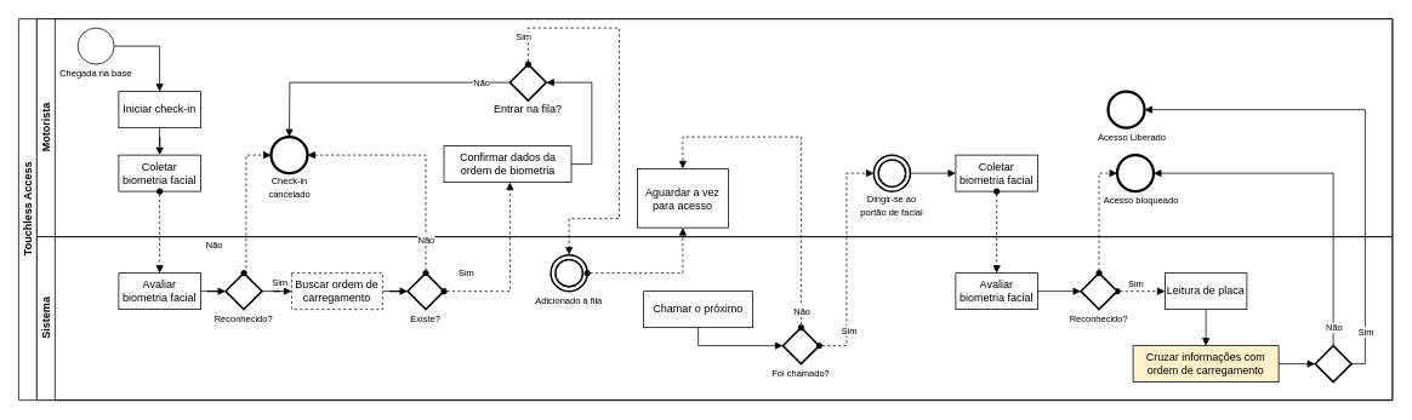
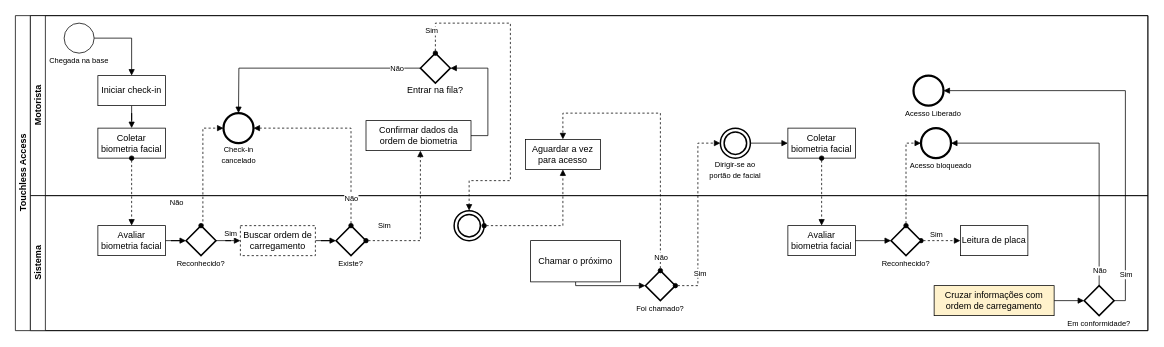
  <mxCell id="0" />
  <mxCell id="1" parent="0" />
  <mxCell id="2" value="Touchless Access" style="swimlane;html=1;childLayout=stackLayout;resizeParent=1;resizeParentMax=0;horizontal=0;startSize=20;horizontalStack=0;" vertex="1" parent="1"><mxGeometry x="20" y="20" width="1510" height="420" as="geometry" /></mxCell>
  <mxCell id="3" value="Motorista" style="swimlane;html=1;startSize=20;horizontal=0;" vertex="1" parent="2"><mxGeometry x="20" width="1490" height="240" as="geometry" /></mxCell>
  <mxCell id="4" value="" style="edgeStyle=orthogonalEdgeStyle;rounded=0;orthogonalLoop=1;jettySize=auto;html=1;endArrow=block;endFill=1;" edge="1" parent="3" source="5" target="7"><mxGeometry relative="1" as="geometry" /></mxCell>
  <mxCell id="5" value="" style="ellipse;whiteSpace=wrap;html=1;" vertex="1" parent="3"><mxGeometry x="45" y="10" width="40" height="40" as="geometry" /></mxCell>
  <mxCell id="6" style="edgeStyle=orthogonalEdgeStyle;rounded=0;orthogonalLoop=1;jettySize=auto;html=1;fontSize=10;endArrow=block;endFill=1;" edge="1" parent="3" source="7" target="9"><mxGeometry relative="1" as="geometry" /></mxCell>
  <mxCell id="7" value="Iniciar check-in" style="rounded=0;whiteSpace=wrap;html=1;fontFamily=Helvetica;fontSize=12;fontColor=#000000;align=center;" vertex="1" parent="3"><mxGeometry x="90" y="80" width="90" height="40" as="geometry" /></mxCell>
  <mxCell id="8" value="&lt;font style=&quot;font-size: 10px;&quot;&gt;Chegada na base&lt;/font&gt;" style="text;html=1;strokeColor=none;fillColor=none;align=center;verticalAlign=middle;whiteSpace=wrap;rounded=0;" vertex="1" parent="3"><mxGeometry x="20" y="50" width="90" height="20" as="geometry" /></mxCell>
  <mxCell id="9" value="Coletar biometria facial" style="rounded=0;whiteSpace=wrap;html=1;fontFamily=Helvetica;fontSize=12;fontColor=#000000;align=center;" vertex="1" parent="3"><mxGeometry x="90" y="150" width="90" height="40" as="geometry" /></mxCell>
  <mxCell id="10" style="edgeStyle=orthogonalEdgeStyle;rounded=0;orthogonalLoop=1;jettySize=auto;html=1;fontSize=10;endArrow=block;endFill=1;entryX=1;entryY=0.5;entryDx=0;entryDy=0;" edge="1" parent="3" source="11" target="15"><mxGeometry relative="1" as="geometry"><mxPoint x="600" y="110" as="targetPoint" /><Array as="points"><mxPoint x="610" y="160" /><mxPoint x="610" y="70" /></Array></mxGeometry></mxCell>
  <mxCell id="11" value="Confirmar dados da ordem de biometria" style="rounded=0;whiteSpace=wrap;html=1;fontFamily=Helvetica;fontSize=12;fontColor=#000000;align=center;" vertex="1" parent="3"><mxGeometry x="447.5" y="140" width="140" height="40" as="geometry" /></mxCell>
  <mxCell id="12" value="Não" style="edgeStyle=orthogonalEdgeStyle;rounded=0;orthogonalLoop=1;jettySize=auto;html=1;fontSize=10;endArrow=block;endFill=1;" edge="1" parent="3" source="15" target="29"><mxGeometry x="-0.792" relative="1" as="geometry"><Array as="points"><mxPoint x="278" y="70" /></Array><mxPoint as="offset" /></mxGeometry></mxCell>
- <mxCell id="13" value="Aguardar a vez para acesso" style="rounded=0;whiteSpace=wrap;html=1;fontFamily=Helvetica;fontSize=12;fontColor=#000000;align=center;" vertex="1" parent="3"><mxGeometry x="660" y="165" width="100" height="65" as="geometry" /></mxCell>
+ <mxCell id="13" value="Aguardar a vez para acesso" style="rounded=0;whiteSpace=wrap;html=1;fontFamily=Helvetica;fontSize=12;fontColor=#000000;align=center;" vertex="1" parent="3"><mxGeometry x="660" y="165" width="100" height="40" as="geometry" /></mxCell>
  <mxCell id="14" value="" style="group" connectable="0" vertex="1" parent="3"><mxGeometry x="500" y="50" width="80" height="60" as="geometry" /></mxCell>
  <mxCell id="15" value="" style="rhombus;whiteSpace=wrap;html=1;fontFamily=Helvetica;fontSize=12;fontColor=#000000;align=center;strokeWidth=2;" vertex="1" parent="14"><mxGeometry x="20" width="40" height="40" as="geometry" /></mxCell>
  <mxCell id="16" value="&lt;span style=&quot;font-size: 12px;&quot;&gt;Entrar na fila?&lt;/span&gt;" style="text;html=1;strokeColor=none;fillColor=none;align=center;verticalAlign=middle;whiteSpace=wrap;rounded=0;fontSize=10;" vertex="1" parent="14"><mxGeometry y="40" width="80" height="20" as="geometry" /></mxCell>
  <mxCell id="17" value="" style="group" connectable="0" vertex="1" parent="3"><mxGeometry x="900" y="150" width="80" height="70" as="geometry" /></mxCell>
  <mxCell id="18" value="&lt;span style=&quot;font-size: 10px;&quot;&gt;Dirigir-se ao portão de facial&lt;/span&gt;" style="text;html=1;strokeColor=none;fillColor=none;align=center;verticalAlign=middle;whiteSpace=wrap;rounded=0;" vertex="1" parent="17"><mxGeometry y="40" width="80" height="30" as="geometry" /></mxCell>
  <mxCell id="19" value="" style="ellipse;shape=doubleEllipse;whiteSpace=wrap;html=1;aspect=fixed;rounded=0;shadow=0;sketch=0;fontSize=10;strokeColor=default;gradientColor=none;fillColor=#FFFFFF;strokeWidth=2;" vertex="1" parent="17"><mxGeometry x="20" width="40" height="40" as="geometry" /></mxCell>
  <mxCell id="20" value="Coletar biometria facial" style="rounded=0;whiteSpace=wrap;html=1;fontFamily=Helvetica;fontSize=12;fontColor=#000000;align=center;" vertex="1" parent="3"><mxGeometry x="1010" y="150" width="90" height="40" as="geometry" /></mxCell>
  <mxCell id="21" style="edgeStyle=orthogonalEdgeStyle;rounded=0;orthogonalLoop=1;jettySize=auto;html=1;fontSize=10;startArrow=none;startFill=0;endArrow=block;endFill=1;" edge="1" parent="3" source="19" target="20"><mxGeometry relative="1" as="geometry" /></mxCell>
  <mxCell id="22" value="" style="group" connectable="0" vertex="1" parent="3"><mxGeometry x="1170" y="150" width="87.5" height="60" as="geometry" /></mxCell>
  <mxCell id="23" value="" style="ellipse;whiteSpace=wrap;html=1;strokeWidth=3;" vertex="1" parent="22"><mxGeometry x="17.5" width="40" height="40" as="geometry" /></mxCell>
  <mxCell id="24" value="&lt;span style=&quot;font-size: 10px;&quot;&gt;Acesso bloqueado&lt;/span&gt;" style="text;html=1;strokeColor=none;fillColor=none;align=center;verticalAlign=middle;whiteSpace=wrap;rounded=0;" vertex="1" parent="22"><mxGeometry y="40" width="87.5" height="20" as="geometry" /></mxCell>
  <mxCell id="25" value="" style="group" connectable="0" vertex="1" parent="3"><mxGeometry x="1160" y="80" width="87.5" height="60" as="geometry" /></mxCell>
  <mxCell id="26" value="" style="ellipse;whiteSpace=wrap;html=1;strokeWidth=3;" vertex="1" parent="25"><mxGeometry x="17.5" width="40" height="40" as="geometry" /></mxCell>
  <mxCell id="27" value="&lt;span style=&quot;font-size: 10px;&quot;&gt;Acesso Liberado&lt;/span&gt;" style="text;html=1;strokeColor=none;fillColor=none;align=center;verticalAlign=middle;whiteSpace=wrap;rounded=0;" vertex="1" parent="25"><mxGeometry y="40" width="87.5" height="20" as="geometry" /></mxCell>
  <mxCell id="28" value="" style="group" connectable="0" vertex="1" parent="3"><mxGeometry x="247.5" y="130" width="60" height="70" as="geometry" /></mxCell>
  <mxCell id="29" value="" style="ellipse;whiteSpace=wrap;html=1;perimeterSpacing=0;shadow=0;sketch=0;strokeColor=default;strokeWidth=3;" vertex="1" parent="28"><mxGeometry x="10" width="40" height="40" as="geometry" /></mxCell>
  <mxCell id="30" value="&lt;span style=&quot;font-size: 10px;&quot;&gt;Check-in&lt;br&gt;cancelado&lt;/span&gt;" style="text;html=1;strokeColor=none;fillColor=none;align=center;verticalAlign=middle;whiteSpace=wrap;rounded=0;" vertex="1" parent="28"><mxGeometry y="40" width="60" height="30" as="geometry" /></mxCell>
  <mxCell id="31" value="Sistema" style="swimlane;html=1;startSize=20;horizontal=0;" vertex="1" parent="2"><mxGeometry x="20" y="240" width="1490" height="180" as="geometry" /></mxCell>
  <mxCell id="32" style="edgeStyle=orthogonalEdgeStyle;rounded=0;orthogonalLoop=1;jettySize=auto;html=1;fontSize=10;endArrow=block;endFill=1;" edge="1" parent="31" source="33" target="44"><mxGeometry relative="1" as="geometry" /></mxCell>
  <mxCell id="33" value="Avaliar biometria facial" style="rounded=0;whiteSpace=wrap;html=1;fontFamily=Helvetica;fontSize=12;fontColor=#000000;align=center;" vertex="1" parent="31"><mxGeometry x="90" y="40" width="90" height="40" as="geometry" /></mxCell>
  <mxCell id="34" value="Sim" style="edgeStyle=orthogonalEdgeStyle;rounded=0;orthogonalLoop=1;jettySize=auto;html=1;fontSize=10;endArrow=block;endFill=1;" edge="1" parent="31" source="44" target="36"><mxGeometry x="-0.2" y="10" relative="1" as="geometry"><mxPoint as="offset" /></mxGeometry></mxCell>
  <mxCell id="35" style="edgeStyle=orthogonalEdgeStyle;rounded=0;orthogonalLoop=1;jettySize=auto;html=1;fontSize=10;endArrow=block;endFill=1;" edge="1" parent="31" source="36" target="41"><mxGeometry relative="1" as="geometry" /></mxCell>
  <mxCell id="36" value="Buscar ordem de carregamento" style="rounded=0;whiteSpace=wrap;html=1;fontFamily=Helvetica;fontSize=12;fontColor=#000000;align=center;dashed=1;" vertex="1" parent="31"><mxGeometry x="280" y="40" width="100" height="40" as="geometry" /></mxCell>
  <mxCell id="37" value="" style="group" connectable="0" vertex="1" parent="31"><mxGeometry x="540" y="20" width="90" height="60" as="geometry" /></mxCell>
- <mxCell id="38" value="&lt;span style=&quot;font-size: 10px;&quot;&gt;Adicionado à fila&lt;/span&gt;" style="text;html=1;strokeColor=none;fillColor=none;align=center;verticalAlign=middle;whiteSpace=wrap;rounded=0;" vertex="1" parent="37"><mxGeometry y="40" width="90" height="20" as="geometry" /></mxCell>
  <mxCell id="39" value="" style="ellipse;shape=doubleEllipse;whiteSpace=wrap;html=1;aspect=fixed;rounded=0;shadow=0;sketch=0;fontSize=10;strokeColor=default;gradientColor=none;fillColor=#FFFFFF;strokeWidth=2;" vertex="1" parent="37"><mxGeometry x="25" width="40" height="40" as="geometry" /></mxCell>
  <mxCell id="40" value="" style="group" connectable="0" vertex="1" parent="31"><mxGeometry x="400" y="40" width="55" height="60" as="geometry" /></mxCell>
  <mxCell id="41" value="" style="rhombus;whiteSpace=wrap;html=1;fontFamily=Helvetica;fontSize=12;fontColor=#000000;align=center;strokeWidth=2;" vertex="1" parent="40"><mxGeometry x="7.5" width="40" height="40" as="geometry" /></mxCell>
  <mxCell id="42" value="&lt;span style=&quot;font-size: 10px;&quot;&gt;Existe?&lt;/span&gt;" style="text;html=1;strokeColor=none;fillColor=none;align=center;verticalAlign=middle;whiteSpace=wrap;rounded=0;" vertex="1" parent="40"><mxGeometry y="40" width="55" height="20" as="geometry" /></mxCell>
  <mxCell id="43" value="" style="group" connectable="0" vertex="1" parent="31"><mxGeometry x="190" y="40" width="75" height="60" as="geometry" /></mxCell>
  <mxCell id="44" value="" style="rhombus;whiteSpace=wrap;html=1;fontFamily=Helvetica;fontSize=12;fontColor=#000000;align=center;strokeWidth=2;" vertex="1" parent="43"><mxGeometry x="17.5" width="40" height="40" as="geometry" /></mxCell>
  <mxCell id="45" value="&lt;span style=&quot;font-size: 10px;&quot;&gt;Reconhecido?&lt;/span&gt;" style="text;html=1;strokeColor=none;fillColor=none;align=center;verticalAlign=middle;whiteSpace=wrap;rounded=0;" vertex="1" parent="43"><mxGeometry y="40" width="75" height="20" as="geometry" /></mxCell>
  <mxCell id="46" style="edgeStyle=orthogonalEdgeStyle;rounded=0;orthogonalLoop=1;jettySize=auto;html=1;fontSize=10;endArrow=block;endFill=1;" edge="1" parent="31" source="47" target="60"><mxGeometry relative="1" as="geometry"><Array as="points"><mxPoint x="727" y="120" /></Array></mxGeometry></mxCell>
- <mxCell id="47" value="Chamar o próximo" style="rounded=0;whiteSpace=wrap;html=1;fontFamily=Helvetica;fontSize=12;fontColor=#000000;align=center;" vertex="1" parent="31"><mxGeometry x="667" y="60" width="120" height="40" as="geometry" /></mxCell>
+ <mxCell id="47" value="Chamar o próximo" style="rounded=0;whiteSpace=wrap;html=1;fontFamily=Helvetica;fontSize=12;fontColor=#000000;align=center;" vertex="1" parent="31"><mxGeometry x="667" y="60" width="120" height="55" as="geometry" /></mxCell>
  <mxCell id="48" value="Avaliar biometria facial" style="rounded=0;whiteSpace=wrap;html=1;fontFamily=Helvetica;fontSize=12;fontColor=#000000;align=center;" vertex="1" parent="31"><mxGeometry x="1010" y="40" width="90" height="40" as="geometry" /></mxCell>
  <mxCell id="49" style="edgeStyle=orthogonalEdgeStyle;rounded=0;orthogonalLoop=1;jettySize=auto;html=1;fontSize=10;endArrow=block;endFill=1;" edge="1" parent="31" source="48" target="63"><mxGeometry relative="1" as="geometry" /></mxCell>
- <mxCell id="50" style="edgeStyle=orthogonalEdgeStyle;rounded=0;orthogonalLoop=1;jettySize=auto;html=1;fontSize=10;startArrow=none;startFill=0;endArrow=block;endFill=1;" edge="1" parent="31" source="51" target="55"><mxGeometry relative="1" as="geometry" /></mxCell>
  <mxCell id="51" value="Leitura de placa" style="rounded=0;whiteSpace=wrap;html=1;fontFamily=Helvetica;fontSize=12;fontColor=#000000;align=center;" vertex="1" parent="31"><mxGeometry x="1240" y="40" width="90" height="40" as="geometry" /></mxCell>
  <mxCell id="52" style="edgeStyle=orthogonalEdgeStyle;rounded=0;orthogonalLoop=1;jettySize=auto;html=1;dashed=1;fontSize=10;startArrow=oval;startFill=1;endArrow=block;endFill=1;" edge="1" parent="31" source="63" target="51"><mxGeometry relative="1" as="geometry" /></mxCell>
  <mxCell id="53" value="Sim" style="edgeLabel;html=1;align=center;verticalAlign=middle;resizable=0;points=[];fontSize=10;" connectable="0" vertex="1" parent="52"><mxGeometry x="-0.241" y="3" relative="1" as="geometry"><mxPoint y="-7" as="offset" /></mxGeometry></mxCell>
  <mxCell id="54" style="edgeStyle=orthogonalEdgeStyle;rounded=0;orthogonalLoop=1;jettySize=auto;html=1;entryX=0;entryY=0.5;entryDx=0;entryDy=0;fontSize=10;startArrow=none;startFill=0;endArrow=block;endFill=1;" edge="1" parent="31" source="55" target="57"><mxGeometry relative="1" as="geometry" /></mxCell>
  <mxCell id="55" value="Cruzar informações com ordem de carregamento" style="rounded=0;whiteSpace=wrap;html=1;fontFamily=Helvetica;fontSize=12;fontColor=#000000;align=center;fillColor=#fff2cc;" vertex="1" parent="31"><mxGeometry x="1205" y="120" width="160" height="40" as="geometry" /></mxCell>
  <mxCell id="56" value="" style="group" connectable="0" vertex="1" parent="31"><mxGeometry x="1380" y="120" width="90" height="60" as="geometry" /></mxCell>
  <mxCell id="57" value="" style="rhombus;whiteSpace=wrap;html=1;fontFamily=Helvetica;fontSize=12;fontColor=#000000;align=center;strokeWidth=2;" vertex="1" parent="56"><mxGeometry x="25" width="40" height="40" as="geometry" /></mxCell>
+ <mxCell id="58" value="&lt;span style=&quot;font-size: 10px;&quot;&gt;Em conformidade?&lt;/span&gt;" style="text;html=1;strokeColor=none;fillColor=none;align=center;verticalAlign=middle;whiteSpace=wrap;rounded=0;" vertex="1" parent="56"><mxGeometry y="40" width="90" height="20" as="geometry" /></mxCell>
  <mxCell id="59" value="" style="group" connectable="0" vertex="1" parent="31"><mxGeometry x="800" y="100" width="80" height="60" as="geometry" /></mxCell>
  <mxCell id="60" value="" style="rhombus;whiteSpace=wrap;html=1;fontFamily=Helvetica;fontSize=12;fontColor=#000000;align=center;strokeWidth=2;" vertex="1" parent="59"><mxGeometry x="20" width="40" height="40" as="geometry" /></mxCell>
  <mxCell id="61" value="&lt;span style=&quot;font-size: 10px;&quot;&gt;Foi chamado?&lt;/span&gt;" style="text;html=1;strokeColor=none;fillColor=none;align=center;verticalAlign=middle;whiteSpace=wrap;rounded=0;" vertex="1" parent="59"><mxGeometry y="40" width="80" height="20" as="geometry" /></mxCell>
  <mxCell id="62" value="" style="group" connectable="0" vertex="1" parent="31"><mxGeometry x="1130" y="40" width="75" height="60" as="geometry" /></mxCell>
  <mxCell id="63" value="" style="rhombus;whiteSpace=wrap;html=1;fontFamily=Helvetica;fontSize=12;fontColor=#000000;align=center;strokeWidth=2;" vertex="1" parent="62"><mxGeometry x="17.5" width="40" height="40" as="geometry" /></mxCell>
  <mxCell id="64" value="&lt;span style=&quot;font-size: 10px;&quot;&gt;Reconhecido?&lt;/span&gt;" style="text;html=1;strokeColor=none;fillColor=none;align=center;verticalAlign=middle;whiteSpace=wrap;rounded=0;" vertex="1" parent="62"><mxGeometry y="40" width="75" height="20" as="geometry" /></mxCell>
  <mxCell id="65" style="edgeStyle=orthogonalEdgeStyle;rounded=0;orthogonalLoop=1;jettySize=auto;html=1;fontSize=10;endArrow=block;endFill=1;startArrow=oval;startFill=1;dashed=1;" edge="1" parent="2" source="9" target="33"><mxGeometry relative="1" as="geometry" /></mxCell>
  <mxCell id="66" style="edgeStyle=orthogonalEdgeStyle;rounded=0;orthogonalLoop=1;jettySize=auto;html=1;exitX=0.5;exitY=0;exitDx=0;exitDy=0;fontSize=10;endArrow=block;endFill=1;startArrow=oval;startFill=1;dashed=1;" edge="1" parent="2" source="44" target="29"><mxGeometry relative="1" as="geometry"><Array as="points"><mxPoint x="250" y="280" /><mxPoint x="250" y="150" /></Array></mxGeometry></mxCell>
  <mxCell id="67" value="Não" style="edgeLabel;html=1;align=center;verticalAlign=middle;resizable=0;points=[];fontSize=10;" connectable="0" vertex="1" parent="66"><mxGeometry x="0.425" relative="1" as="geometry"><mxPoint x="-36" y="80" as="offset" /></mxGeometry></mxCell>
  <mxCell id="68" style="edgeStyle=orthogonalEdgeStyle;rounded=0;orthogonalLoop=1;jettySize=auto;html=1;entryX=1;entryY=0.5;entryDx=0;entryDy=0;fontSize=10;endArrow=block;endFill=1;startArrow=oval;startFill=1;dashed=1;" edge="1" parent="2" source="41" target="29"><mxGeometry relative="1" as="geometry"><Array as="points"><mxPoint x="448" y="150" /></Array></mxGeometry></mxCell>
  <mxCell id="69" value="Não" style="edgeLabel;html=1;align=center;verticalAlign=middle;resizable=0;points=[];fontSize=10;" connectable="0" vertex="1" parent="68"><mxGeometry x="-0.475" y="-2" relative="1" as="geometry"><mxPoint x="-2" y="30" as="offset" /></mxGeometry></mxCell>
  <mxCell id="70" style="edgeStyle=orthogonalEdgeStyle;rounded=0;orthogonalLoop=1;jettySize=auto;html=1;fontSize=10;endArrow=block;endFill=1;startArrow=oval;startFill=1;dashed=1;" edge="1" parent="2" source="41" target="11"><mxGeometry relative="1" as="geometry"><mxPoint x="580" y="130" as="targetPoint" /><Array as="points"><mxPoint x="540" y="300" /></Array></mxGeometry></mxCell>
  <mxCell id="71" value="Sim" style="edgeLabel;html=1;align=center;verticalAlign=middle;resizable=0;points=[];fontSize=10;" connectable="0" vertex="1" parent="70"><mxGeometry x="-0.126" relative="1" as="geometry"><mxPoint x="-49" y="-10" as="offset" /></mxGeometry></mxCell>
  <mxCell id="72" style="edgeStyle=orthogonalEdgeStyle;rounded=0;orthogonalLoop=1;jettySize=auto;html=1;fontSize=10;endArrow=block;endFill=1;startArrow=oval;startFill=1;dashed=1;" edge="1" parent="2" source="15" target="39"><mxGeometry relative="1" as="geometry"><mxPoint x="730.0" y="40" as="targetPoint" /><Array as="points"><mxPoint x="560" y="10" /><mxPoint x="660" y="10" /><mxPoint x="660" y="220" /><mxPoint x="605" y="220" /></Array></mxGeometry></mxCell>
  <mxCell id="73" value="Sim" style="edgeLabel;html=1;align=center;verticalAlign=middle;resizable=0;points=[];fontSize=10;" connectable="0" vertex="1" parent="72"><mxGeometry x="-0.362" y="-3" relative="1" as="geometry"><mxPoint x="-103" y="7" as="offset" /></mxGeometry></mxCell>
  <mxCell id="74" style="edgeStyle=orthogonalEdgeStyle;rounded=0;orthogonalLoop=1;jettySize=auto;html=1;fontSize=10;endArrow=block;endFill=1;startArrow=oval;startFill=1;dashed=1;" edge="1" parent="2" source="39" target="13"><mxGeometry relative="1" as="geometry"><Array as="points"><mxPoint x="730" y="280" /></Array></mxGeometry></mxCell>
  <mxCell id="75" style="edgeStyle=orthogonalEdgeStyle;rounded=0;orthogonalLoop=1;jettySize=auto;html=1;entryX=0.5;entryY=0;entryDx=0;entryDy=0;fontSize=10;endArrow=block;endFill=1;startArrow=oval;startFill=1;dashed=1;" edge="1" parent="2" source="60" target="13"><mxGeometry relative="1" as="geometry"><Array as="points"><mxPoint x="860" y="130" /><mxPoint x="730" y="130" /></Array></mxGeometry></mxCell>
  <mxCell id="76" value="Não" style="edgeLabel;html=1;align=center;verticalAlign=middle;resizable=0;points=[];fontSize=10;" connectable="0" vertex="1" parent="75"><mxGeometry x="-0.897" y="-1" relative="1" as="geometry"><mxPoint x="-1" as="offset" /></mxGeometry></mxCell>
  <mxCell id="77" style="edgeStyle=orthogonalEdgeStyle;rounded=0;orthogonalLoop=1;jettySize=auto;html=1;entryX=0;entryY=0.5;entryDx=0;entryDy=0;fontSize=10;endArrow=block;endFill=1;dashed=1;startArrow=oval;startFill=1;" edge="1" parent="2" source="60" target="19"><mxGeometry relative="1" as="geometry"><Array as="points"><mxPoint x="910" y="360" /><mxPoint x="910" y="170" /></Array></mxGeometry></mxCell>
  <mxCell id="78" value="Sim" style="edgeLabel;html=1;align=center;verticalAlign=middle;resizable=0;points=[];fontSize=10;" connectable="0" vertex="1" parent="77"><mxGeometry x="-0.619" y="-2" relative="1" as="geometry"><mxPoint as="offset" /></mxGeometry></mxCell>
  <mxCell id="79" style="edgeStyle=orthogonalEdgeStyle;rounded=0;orthogonalLoop=1;jettySize=auto;html=1;fontSize=10;startArrow=oval;startFill=1;endArrow=block;endFill=1;dashed=1;" edge="1" parent="2" source="20" target="48"><mxGeometry relative="1" as="geometry" /></mxCell>
  <mxCell id="80" style="edgeStyle=orthogonalEdgeStyle;rounded=0;orthogonalLoop=1;jettySize=auto;html=1;exitX=0.5;exitY=0;exitDx=0;exitDy=0;dashed=1;fontSize=10;startArrow=oval;startFill=1;endArrow=block;endFill=1;entryX=0;entryY=0.5;entryDx=0;entryDy=0;" edge="1" parent="2" source="63" target="23"><mxGeometry relative="1" as="geometry" /></mxCell>
  <mxCell id="81" style="edgeStyle=orthogonalEdgeStyle;rounded=0;orthogonalLoop=1;jettySize=auto;html=1;entryX=1;entryY=0.5;entryDx=0;entryDy=0;fontSize=10;startArrow=none;startFill=0;endArrow=block;endFill=1;" edge="1" parent="2" source="57" target="23"><mxGeometry relative="1" as="geometry"><Array as="points"><mxPoint x="1445" y="170" /></Array></mxGeometry></mxCell>
  <mxCell id="82" value="Não" style="edgeLabel;html=1;align=center;verticalAlign=middle;resizable=0;points=[];fontSize=10;" connectable="0" vertex="1" parent="81"><mxGeometry x="-0.894" y="3" relative="1" as="geometry"><mxPoint x="3" as="offset" /></mxGeometry></mxCell>
  <mxCell id="83" style="edgeStyle=orthogonalEdgeStyle;rounded=0;orthogonalLoop=1;jettySize=auto;html=1;entryX=1;entryY=0.5;entryDx=0;entryDy=0;fontSize=10;startArrow=none;startFill=0;endArrow=block;endFill=1;" edge="1" parent="2" source="57" target="26"><mxGeometry relative="1" as="geometry"><Array as="points"><mxPoint x="1480" y="380" /><mxPoint x="1480" y="100" /></Array></mxGeometry></mxCell>
  <mxCell id="84" value="Sim" style="edgeLabel;html=1;align=center;verticalAlign=middle;resizable=0;points=[];fontSize=10;" connectable="0" vertex="1" parent="83"><mxGeometry x="-0.562" relative="1" as="geometry"><mxPoint y="67" as="offset" /></mxGeometry></mxCell>
